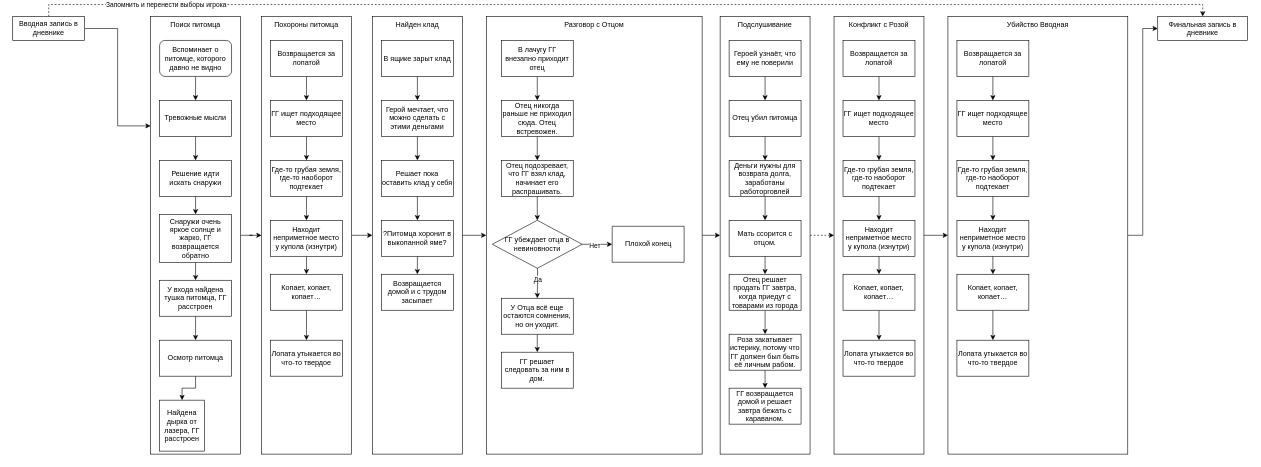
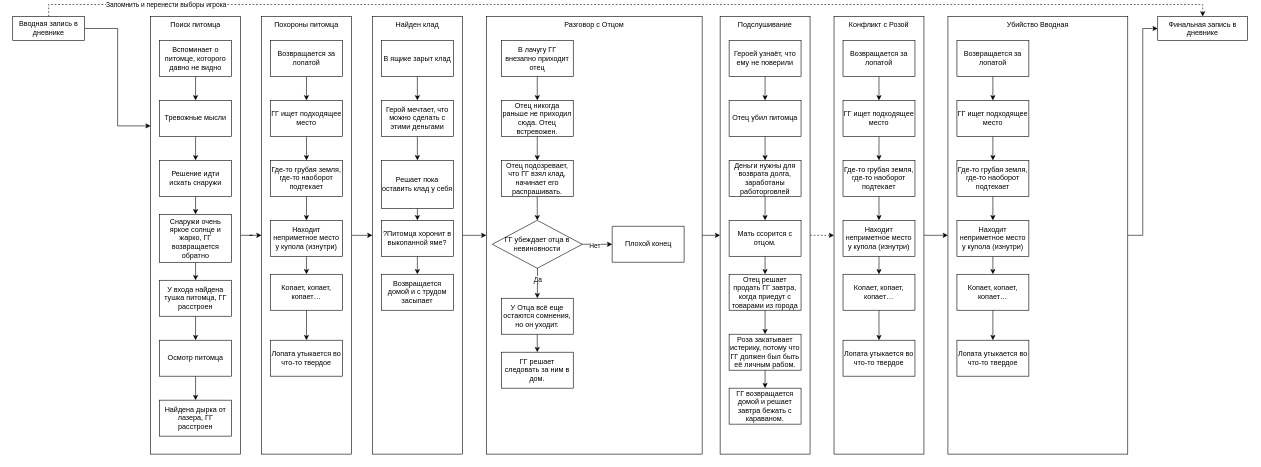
  <mxCell id="0" />
  <mxCell id="1" parent="0" />
  <mxCell id="2" style="edgeStyle=orthogonalEdgeStyle;rounded=0;orthogonalLoop=1;jettySize=auto;html=1;exitX=1;exitY=0.5;exitDx=0;exitDy=0;entryX=0;entryY=0.5;entryDx=0;entryDy=0;" edge="1" parent="1" source="3" target="35"><mxGeometry relative="1" as="geometry" /></mxCell>
  <mxCell id="3" value="Похороны питомца" style="rounded=0;whiteSpace=wrap;html=1;verticalAlign=top;" vertex="1" parent="1"><mxGeometry x="435" y="20" width="150" height="730" as="geometry" /></mxCell>
  <mxCell id="4" style="edgeStyle=orthogonalEdgeStyle;rounded=0;orthogonalLoop=1;jettySize=auto;html=1;entryX=0;entryY=0.5;entryDx=0;entryDy=0;" edge="1" parent="1" source="5" target="3"><mxGeometry relative="1" as="geometry" /></mxCell>
  <mxCell id="5" value="Поиск питомца" style="rounded=0;whiteSpace=wrap;html=1;verticalAlign=top;" vertex="1" parent="1"><mxGeometry x="250" y="20" width="150" height="730" as="geometry" /></mxCell>
  <mxCell id="6" style="edgeStyle=orthogonalEdgeStyle;rounded=0;orthogonalLoop=1;jettySize=auto;html=1;exitX=1;exitY=0.5;exitDx=0;exitDy=0;entryX=0;entryY=0.25;entryDx=0;entryDy=0;" edge="1" parent="1" source="9" target="5"><mxGeometry relative="1" as="geometry" /></mxCell>
  <mxCell id="7" style="edgeStyle=orthogonalEdgeStyle;rounded=0;orthogonalLoop=1;jettySize=auto;html=1;entryX=0.5;entryY=0;entryDx=0;entryDy=0;exitX=0.5;exitY=0;exitDx=0;exitDy=0;dashed=1;" edge="1" parent="1" source="9" target="98"><mxGeometry relative="1" as="geometry" /></mxCell>
  <mxCell id="8" value="Запомнить и перенести выборы игрока" style="edgeLabel;html=1;align=center;verticalAlign=middle;resizable=0;points=[];" vertex="1" connectable="0" parent="7"><mxGeometry x="-0.573" y="-2" relative="1" as="geometry"><mxPoint x="-205" y="-2" as="offset" /></mxGeometry></mxCell>
  <mxCell id="9" value="Вводная запись в дневнике" style="rounded=0;whiteSpace=wrap;html=1;" vertex="1" parent="1"><mxGeometry x="20" y="20" width="120" height="40" as="geometry" /></mxCell>
  <mxCell id="10" style="edgeStyle=orthogonalEdgeStyle;rounded=0;orthogonalLoop=1;jettySize=auto;html=1;exitX=0.5;exitY=1;exitDx=0;exitDy=0;entryX=0.5;entryY=0;entryDx=0;entryDy=0;" edge="1" parent="1" source="11" target="13"><mxGeometry relative="1" as="geometry" /></mxCell>
- <mxCell id="11" value="Вспоминает о питомце, которого давно не видно" style="whiteSpace=wrap;html=1;rounded=1;" vertex="1" parent="1"><mxGeometry x="265" y="60" width="120" height="60" as="geometry" /></mxCell>
+ <mxCell id="11" value="Вспоминает о питомце, которого давно не видно" style="rounded=0;whiteSpace=wrap;html=1;" vertex="1" parent="1"><mxGeometry x="265" y="60" width="120" height="60" as="geometry" /></mxCell>
  <mxCell id="12" style="edgeStyle=orthogonalEdgeStyle;rounded=0;orthogonalLoop=1;jettySize=auto;html=1;exitX=0.5;exitY=1;exitDx=0;exitDy=0;entryX=0.5;entryY=0;entryDx=0;entryDy=0;" edge="1" parent="1" source="13" target="15"><mxGeometry relative="1" as="geometry" /></mxCell>
  <mxCell id="13" value="Тревожные мысли" style="rounded=0;whiteSpace=wrap;html=1;" vertex="1" parent="1"><mxGeometry x="265" y="160" width="120" height="60" as="geometry" /></mxCell>
  <mxCell id="14" style="edgeStyle=orthogonalEdgeStyle;rounded=0;orthogonalLoop=1;jettySize=auto;html=1;exitX=0.5;exitY=1;exitDx=0;exitDy=0;entryX=0.5;entryY=0;entryDx=0;entryDy=0;" edge="1" parent="1" source="15" target="17"><mxGeometry relative="1" as="geometry" /></mxCell>
  <mxCell id="15" value="Решение идти искать снаружи" style="rounded=0;whiteSpace=wrap;html=1;" vertex="1" parent="1"><mxGeometry x="265" y="260" width="120" height="60" as="geometry" /></mxCell>
  <mxCell id="16" style="edgeStyle=orthogonalEdgeStyle;rounded=0;orthogonalLoop=1;jettySize=auto;html=1;exitX=0.5;exitY=1;exitDx=0;exitDy=0;entryX=0.5;entryY=0;entryDx=0;entryDy=0;" edge="1" parent="1" source="17" target="19"><mxGeometry relative="1" as="geometry" /></mxCell>
  <mxCell id="17" value="Снаружи очень яркое солнце и жарко, ГГ возвращается обратно" style="rounded=0;whiteSpace=wrap;html=1;" vertex="1" parent="1"><mxGeometry x="265" y="350" width="120" height="80" as="geometry" /></mxCell>
  <mxCell id="18" style="edgeStyle=orthogonalEdgeStyle;rounded=0;orthogonalLoop=1;jettySize=auto;html=1;exitX=0.5;exitY=1;exitDx=0;exitDy=0;entryX=0.5;entryY=0;entryDx=0;entryDy=0;" edge="1" parent="1" source="19" target="21"><mxGeometry relative="1" as="geometry" /></mxCell>
  <mxCell id="19" value="У входа найдена тушка питомца, ГГ расстроен" style="rounded=0;whiteSpace=wrap;html=1;" vertex="1" parent="1"><mxGeometry x="265" y="460" width="120" height="60" as="geometry" /></mxCell>
  <mxCell id="20" style="edgeStyle=orthogonalEdgeStyle;rounded=0;orthogonalLoop=1;jettySize=auto;html=1;exitX=0.5;exitY=1;exitDx=0;exitDy=0;entryX=0.5;entryY=0;entryDx=0;entryDy=0;" edge="1" parent="1" source="21" target="24"><mxGeometry relative="1" as="geometry" /></mxCell>
  <mxCell id="21" value="Осмотр питомца" style="rounded=0;whiteSpace=wrap;html=1;" vertex="1" parent="1"><mxGeometry x="265" y="560" width="120" height="60" as="geometry" /></mxCell>
  <mxCell id="22" style="edgeStyle=orthogonalEdgeStyle;rounded=0;orthogonalLoop=1;jettySize=auto;html=1;exitX=0.5;exitY=1;exitDx=0;exitDy=0;" edge="1" parent="1" source="23" target="26"><mxGeometry relative="1" as="geometry" /></mxCell>
  <mxCell id="23" value="ГГ ищет подходящее место" style="rounded=0;whiteSpace=wrap;html=1;" vertex="1" parent="1"><mxGeometry x="450" y="160" width="120" height="60" as="geometry" /></mxCell>
- <mxCell id="24" value="Найдена дырка от лазера, ГГ расстроен" style="rounded=0;whiteSpace=wrap;html=1;" vertex="1" parent="1"><mxGeometry x="265" y="660" width="75" height="85" as="geometry" /></mxCell>
+ <mxCell id="24" value="Найдена дырка от лазера, ГГ расстроен" style="rounded=0;whiteSpace=wrap;html=1;" vertex="1" parent="1"><mxGeometry x="265" y="660" width="120" height="60" as="geometry" /></mxCell>
  <mxCell id="25" style="edgeStyle=orthogonalEdgeStyle;rounded=0;orthogonalLoop=1;jettySize=auto;html=1;exitX=0.5;exitY=1;exitDx=0;exitDy=0;entryX=0.5;entryY=0;entryDx=0;entryDy=0;" edge="1" parent="1" source="26" target="28"><mxGeometry relative="1" as="geometry" /></mxCell>
  <mxCell id="26" value="Где-то грубая земля, где-то наоборот подтекает" style="rounded=0;whiteSpace=wrap;html=1;" vertex="1" parent="1"><mxGeometry x="450" y="260" width="120" height="60" as="geometry" /></mxCell>
  <mxCell id="27" style="edgeStyle=orthogonalEdgeStyle;rounded=0;orthogonalLoop=1;jettySize=auto;html=1;exitX=0.5;exitY=1;exitDx=0;exitDy=0;entryX=0.5;entryY=0;entryDx=0;entryDy=0;" edge="1" parent="1" source="28" target="30"><mxGeometry relative="1" as="geometry" /></mxCell>
  <mxCell id="28" value="Находит неприметное место у купола (изнутри)" style="rounded=0;whiteSpace=wrap;html=1;" vertex="1" parent="1"><mxGeometry x="450" y="360" width="120" height="60" as="geometry" /></mxCell>
  <mxCell id="29" style="edgeStyle=orthogonalEdgeStyle;rounded=0;orthogonalLoop=1;jettySize=auto;html=1;exitX=0.5;exitY=1;exitDx=0;exitDy=0;entryX=0.5;entryY=0;entryDx=0;entryDy=0;" edge="1" parent="1" source="30" target="31"><mxGeometry relative="1" as="geometry" /></mxCell>
  <mxCell id="30" value="Копает, копает, копает…" style="rounded=0;whiteSpace=wrap;html=1;" vertex="1" parent="1"><mxGeometry x="450" y="450" width="120" height="60" as="geometry" /></mxCell>
  <mxCell id="31" value="Лопата утыкается во что-то твердое" style="rounded=0;whiteSpace=wrap;html=1;" vertex="1" parent="1"><mxGeometry x="450" y="560" width="120" height="60" as="geometry" /></mxCell>
  <mxCell id="32" style="edgeStyle=orthogonalEdgeStyle;rounded=0;orthogonalLoop=1;jettySize=auto;html=1;exitX=0.5;exitY=1;exitDx=0;exitDy=0;entryX=0.5;entryY=0;entryDx=0;entryDy=0;" edge="1" parent="1" source="33" target="23"><mxGeometry relative="1" as="geometry" /></mxCell>
  <mxCell id="33" value="Возвращается за лопатой" style="rounded=0;whiteSpace=wrap;html=1;" vertex="1" parent="1"><mxGeometry x="450" y="60" width="120" height="60" as="geometry" /></mxCell>
  <mxCell id="34" style="edgeStyle=orthogonalEdgeStyle;rounded=0;orthogonalLoop=1;jettySize=auto;html=1;exitX=1;exitY=0.5;exitDx=0;exitDy=0;entryX=0;entryY=0.5;entryDx=0;entryDy=0;" edge="1" parent="1" source="35" target="46"><mxGeometry relative="1" as="geometry" /></mxCell>
  <mxCell id="35" value="Найден клад" style="rounded=0;whiteSpace=wrap;html=1;verticalAlign=top;" vertex="1" parent="1"><mxGeometry x="620" y="20" width="150" height="730" as="geometry" /></mxCell>
  <mxCell id="36" style="edgeStyle=orthogonalEdgeStyle;rounded=0;orthogonalLoop=1;jettySize=auto;html=1;exitX=0.5;exitY=1;exitDx=0;exitDy=0;" edge="1" parent="1" source="37" target="39"><mxGeometry relative="1" as="geometry" /></mxCell>
  <mxCell id="37" value="Герой мечтает, что можно сделать с этими деньгами" style="rounded=0;whiteSpace=wrap;html=1;" vertex="1" parent="1"><mxGeometry x="635" y="160" width="120" height="60" as="geometry" /></mxCell>
  <mxCell id="38" style="edgeStyle=orthogonalEdgeStyle;rounded=0;orthogonalLoop=1;jettySize=auto;html=1;exitX=0.5;exitY=1;exitDx=0;exitDy=0;entryX=0.5;entryY=0;entryDx=0;entryDy=0;" edge="1" parent="1" source="39" target="41"><mxGeometry relative="1" as="geometry" /></mxCell>
- <mxCell id="39" value="Решает пока оставить клад у себя" style="rounded=0;whiteSpace=wrap;html=1;" vertex="1" parent="1"><mxGeometry x="635" y="260" width="120" height="60" as="geometry" /></mxCell>
+ <mxCell id="39" value="Решает пока оставить клад у себя" style="rounded=0;whiteSpace=wrap;html=1;" vertex="1" parent="1"><mxGeometry x="635" y="260" width="120" height="80" as="geometry" /></mxCell>
  <mxCell id="40" style="edgeStyle=orthogonalEdgeStyle;rounded=0;orthogonalLoop=1;jettySize=auto;html=1;exitX=0.5;exitY=1;exitDx=0;exitDy=0;entryX=0.5;entryY=0;entryDx=0;entryDy=0;" edge="1" parent="1" source="41" target="42"><mxGeometry relative="1" as="geometry" /></mxCell>
  <mxCell id="41" value="?Питомца хоронит в выкопанной яме?" style="rounded=0;whiteSpace=wrap;html=1;" vertex="1" parent="1"><mxGeometry x="635" y="360" width="120" height="60" as="geometry" /></mxCell>
  <mxCell id="42" value="Возвращается домой и с трудом засыпает" style="rounded=0;whiteSpace=wrap;html=1;" vertex="1" parent="1"><mxGeometry x="635" y="450" width="120" height="60" as="geometry" /></mxCell>
  <mxCell id="43" style="edgeStyle=orthogonalEdgeStyle;rounded=0;orthogonalLoop=1;jettySize=auto;html=1;exitX=0.5;exitY=1;exitDx=0;exitDy=0;entryX=0.5;entryY=0;entryDx=0;entryDy=0;" edge="1" parent="1" source="44" target="37"><mxGeometry relative="1" as="geometry" /></mxCell>
  <mxCell id="44" value="В ящике зарыт клад" style="rounded=0;whiteSpace=wrap;html=1;" vertex="1" parent="1"><mxGeometry x="635" y="60" width="120" height="60" as="geometry" /></mxCell>
  <mxCell id="45" style="edgeStyle=orthogonalEdgeStyle;rounded=0;orthogonalLoop=1;jettySize=auto;html=1;exitX=1;exitY=0.5;exitDx=0;exitDy=0;entryX=0;entryY=0.5;entryDx=0;entryDy=0;" edge="1" parent="1" source="46" target="59"><mxGeometry relative="1" as="geometry" /></mxCell>
  <mxCell id="46" value="Разговор с Отцом" style="rounded=0;whiteSpace=wrap;html=1;verticalAlign=top;" vertex="1" parent="1"><mxGeometry x="810" y="20" width="360" height="730" as="geometry" /></mxCell>
  <mxCell id="47" style="edgeStyle=orthogonalEdgeStyle;rounded=0;orthogonalLoop=1;jettySize=auto;html=1;exitX=0.5;exitY=1;exitDx=0;exitDy=0;" edge="1" parent="1" source="48" target="50"><mxGeometry relative="1" as="geometry" /></mxCell>
  <mxCell id="48" value="Отец никогда раньше не приходил сюда. Отец встревожен." style="rounded=0;whiteSpace=wrap;html=1;" vertex="1" parent="1"><mxGeometry x="835" y="160" width="120" height="60" as="geometry" /></mxCell>
  <mxCell id="49" style="edgeStyle=orthogonalEdgeStyle;rounded=0;orthogonalLoop=1;jettySize=auto;html=1;exitX=0.5;exitY=1;exitDx=0;exitDy=0;entryX=0.5;entryY=0;entryDx=0;entryDy=0;" edge="1" parent="1" source="50"><mxGeometry relative="1" as="geometry"><mxPoint x="895" y="360" as="targetPoint" /></mxGeometry></mxCell>
  <mxCell id="50" value="Отец подозревает, что ГГ взял клад, начинает его распрашивать." style="rounded=0;whiteSpace=wrap;html=1;" vertex="1" parent="1"><mxGeometry x="835" y="260" width="120" height="60" as="geometry" /></mxCell>
  <mxCell id="51" style="edgeStyle=orthogonalEdgeStyle;rounded=0;orthogonalLoop=1;jettySize=auto;html=1;exitX=0.5;exitY=1;exitDx=0;exitDy=0;entryX=0.5;entryY=0;entryDx=0;entryDy=0;" edge="1" parent="1" target="54"><mxGeometry relative="1" as="geometry"><mxPoint x="895" y="420" as="sourcePoint" /></mxGeometry></mxCell>
  <mxCell id="52" value="Да" style="edgeLabel;html=1;align=center;verticalAlign=middle;resizable=0;points=[];" vertex="1" connectable="0" parent="51"><mxGeometry x="0.114" relative="1" as="geometry"><mxPoint as="offset" /></mxGeometry></mxCell>
  <mxCell id="53" style="edgeStyle=orthogonalEdgeStyle;rounded=0;orthogonalLoop=1;jettySize=auto;html=1;exitX=0.5;exitY=1;exitDx=0;exitDy=0;entryX=0.5;entryY=0;entryDx=0;entryDy=0;" edge="1" parent="1" source="54" target="55"><mxGeometry relative="1" as="geometry" /></mxCell>
  <mxCell id="54" value="У Отца всё еще остаются сомнения, но он уходит." style="rounded=0;whiteSpace=wrap;html=1;" vertex="1" parent="1"><mxGeometry x="835" y="490" width="120" height="60" as="geometry" /></mxCell>
  <mxCell id="55" value="ГГ решает следовать за ним в дом." style="rounded=0;whiteSpace=wrap;html=1;" vertex="1" parent="1"><mxGeometry x="835" y="580" width="120" height="60" as="geometry" /></mxCell>
  <mxCell id="56" style="edgeStyle=orthogonalEdgeStyle;rounded=0;orthogonalLoop=1;jettySize=auto;html=1;exitX=0.5;exitY=1;exitDx=0;exitDy=0;entryX=0.5;entryY=0;entryDx=0;entryDy=0;" edge="1" parent="1" source="57" target="48"><mxGeometry relative="1" as="geometry" /></mxCell>
  <mxCell id="57" value="В лачугу ГГ внезапно приходит отец" style="rounded=0;whiteSpace=wrap;html=1;" vertex="1" parent="1"><mxGeometry x="835" y="60" width="120" height="60" as="geometry" /></mxCell>
  <mxCell id="58" style="edgeStyle=orthogonalEdgeStyle;rounded=0;orthogonalLoop=1;jettySize=auto;html=1;exitX=1;exitY=0.5;exitDx=0;exitDy=0;entryX=0;entryY=0.5;entryDx=0;entryDy=0;dashed=1;" edge="1" parent="1" source="59" target="73"><mxGeometry relative="1" as="geometry" /></mxCell>
  <mxCell id="59" value="Подслушивание" style="rounded=0;whiteSpace=wrap;html=1;verticalAlign=top;" vertex="1" parent="1"><mxGeometry x="1200" y="20" width="150" height="730" as="geometry" /></mxCell>
  <mxCell id="60" style="edgeStyle=orthogonalEdgeStyle;rounded=0;orthogonalLoop=1;jettySize=auto;html=1;exitX=0.5;exitY=1;exitDx=0;exitDy=0;" edge="1" parent="1" source="61" target="63"><mxGeometry relative="1" as="geometry" /></mxCell>
  <mxCell id="61" value="Отец убил питомца" style="rounded=0;whiteSpace=wrap;html=1;" vertex="1" parent="1"><mxGeometry x="1215" y="160" width="120" height="60" as="geometry" /></mxCell>
  <mxCell id="62" style="edgeStyle=orthogonalEdgeStyle;rounded=0;orthogonalLoop=1;jettySize=auto;html=1;exitX=0.5;exitY=1;exitDx=0;exitDy=0;entryX=0.5;entryY=0;entryDx=0;entryDy=0;" edge="1" parent="1" source="63" target="65"><mxGeometry relative="1" as="geometry" /></mxCell>
  <mxCell id="63" value="Деньги нужны для возврата долга, заработаны работорговлей" style="rounded=0;whiteSpace=wrap;html=1;" vertex="1" parent="1"><mxGeometry x="1215" y="260" width="120" height="60" as="geometry" /></mxCell>
  <mxCell id="64" style="edgeStyle=orthogonalEdgeStyle;rounded=0;orthogonalLoop=1;jettySize=auto;html=1;exitX=0.5;exitY=1;exitDx=0;exitDy=0;entryX=0.5;entryY=0;entryDx=0;entryDy=0;" edge="1" parent="1" source="65" target="67"><mxGeometry relative="1" as="geometry" /></mxCell>
  <mxCell id="65" value="Мать ссорится с отцом." style="rounded=0;whiteSpace=wrap;html=1;" vertex="1" parent="1"><mxGeometry x="1215" y="360" width="120" height="60" as="geometry" /></mxCell>
  <mxCell id="66" style="edgeStyle=orthogonalEdgeStyle;rounded=0;orthogonalLoop=1;jettySize=auto;html=1;exitX=0.5;exitY=1;exitDx=0;exitDy=0;entryX=0.5;entryY=0;entryDx=0;entryDy=0;" edge="1" parent="1" source="67" target="69"><mxGeometry relative="1" as="geometry" /></mxCell>
  <mxCell id="67" value="Отец решает продать ГГ завтра, когда приедут с товарами из города" style="rounded=0;whiteSpace=wrap;html=1;" vertex="1" parent="1"><mxGeometry x="1215" y="450" width="120" height="60" as="geometry" /></mxCell>
  <mxCell id="68" style="edgeStyle=orthogonalEdgeStyle;rounded=0;orthogonalLoop=1;jettySize=auto;html=1;exitX=0.5;exitY=1;exitDx=0;exitDy=0;entryX=0.5;entryY=0;entryDx=0;entryDy=0;" edge="1" parent="1" source="69" target="100"><mxGeometry relative="1" as="geometry" /></mxCell>
  <mxCell id="69" value="Роза закатывает истерику, потому что ГГ должен был быть её личным рабом." style="rounded=0;whiteSpace=wrap;html=1;" vertex="1" parent="1"><mxGeometry x="1215" y="550" width="120" height="60" as="geometry" /></mxCell>
  <mxCell id="70" style="edgeStyle=orthogonalEdgeStyle;rounded=0;orthogonalLoop=1;jettySize=auto;html=1;exitX=0.5;exitY=1;exitDx=0;exitDy=0;entryX=0.5;entryY=0;entryDx=0;entryDy=0;" edge="1" parent="1" source="71" target="61"><mxGeometry relative="1" as="geometry" /></mxCell>
  <mxCell id="71" value="Героей узнаёт, что ему не поверили" style="rounded=0;whiteSpace=wrap;html=1;" vertex="1" parent="1"><mxGeometry x="1215" y="60" width="120" height="60" as="geometry" /></mxCell>
  <mxCell id="72" style="edgeStyle=orthogonalEdgeStyle;rounded=0;orthogonalLoop=1;jettySize=auto;html=1;exitX=1;exitY=0.5;exitDx=0;exitDy=0;entryX=0;entryY=0.5;entryDx=0;entryDy=0;" edge="1" parent="1" source="73" target="86"><mxGeometry relative="1" as="geometry" /></mxCell>
  <mxCell id="73" value="Конфликт с Розой" style="rounded=0;whiteSpace=wrap;html=1;verticalAlign=top;" vertex="1" parent="1"><mxGeometry x="1390" y="20" width="150" height="730" as="geometry" /></mxCell>
  <mxCell id="74" style="edgeStyle=orthogonalEdgeStyle;rounded=0;orthogonalLoop=1;jettySize=auto;html=1;exitX=0.5;exitY=1;exitDx=0;exitDy=0;" edge="1" parent="1" source="75" target="77"><mxGeometry relative="1" as="geometry" /></mxCell>
  <mxCell id="75" value="ГГ ищет подходящее место" style="rounded=0;whiteSpace=wrap;html=1;" vertex="1" parent="1"><mxGeometry x="1405" y="160" width="120" height="60" as="geometry" /></mxCell>
  <mxCell id="76" style="edgeStyle=orthogonalEdgeStyle;rounded=0;orthogonalLoop=1;jettySize=auto;html=1;exitX=0.5;exitY=1;exitDx=0;exitDy=0;entryX=0.5;entryY=0;entryDx=0;entryDy=0;" edge="1" parent="1" source="77" target="79"><mxGeometry relative="1" as="geometry" /></mxCell>
  <mxCell id="77" value="Где-то грубая земля, где-то наоборот подтекает" style="rounded=0;whiteSpace=wrap;html=1;" vertex="1" parent="1"><mxGeometry x="1405" y="260" width="120" height="60" as="geometry" /></mxCell>
  <mxCell id="78" style="edgeStyle=orthogonalEdgeStyle;rounded=0;orthogonalLoop=1;jettySize=auto;html=1;exitX=0.5;exitY=1;exitDx=0;exitDy=0;entryX=0.5;entryY=0;entryDx=0;entryDy=0;" edge="1" parent="1" source="79" target="81"><mxGeometry relative="1" as="geometry" /></mxCell>
  <mxCell id="79" value="Находит неприметное место у купола (изнутри)" style="rounded=0;whiteSpace=wrap;html=1;" vertex="1" parent="1"><mxGeometry x="1405" y="360" width="120" height="60" as="geometry" /></mxCell>
  <mxCell id="80" style="edgeStyle=orthogonalEdgeStyle;rounded=0;orthogonalLoop=1;jettySize=auto;html=1;exitX=0.5;exitY=1;exitDx=0;exitDy=0;entryX=0.5;entryY=0;entryDx=0;entryDy=0;" edge="1" parent="1" source="81" target="82"><mxGeometry relative="1" as="geometry" /></mxCell>
  <mxCell id="81" value="Копает, копает, копает…" style="rounded=0;whiteSpace=wrap;html=1;" vertex="1" parent="1"><mxGeometry x="1405" y="450" width="120" height="60" as="geometry" /></mxCell>
  <mxCell id="82" value="Лопата утыкается во что-то твердое" style="rounded=0;whiteSpace=wrap;html=1;" vertex="1" parent="1"><mxGeometry x="1405" y="560" width="120" height="60" as="geometry" /></mxCell>
  <mxCell id="83" style="edgeStyle=orthogonalEdgeStyle;rounded=0;orthogonalLoop=1;jettySize=auto;html=1;exitX=0.5;exitY=1;exitDx=0;exitDy=0;entryX=0.5;entryY=0;entryDx=0;entryDy=0;" edge="1" parent="1" source="84" target="75"><mxGeometry relative="1" as="geometry" /></mxCell>
  <mxCell id="84" value="Возвращается за лопатой" style="rounded=0;whiteSpace=wrap;html=1;" vertex="1" parent="1"><mxGeometry x="1405" y="60" width="120" height="60" as="geometry" /></mxCell>
  <mxCell id="85" style="edgeStyle=orthogonalEdgeStyle;rounded=0;orthogonalLoop=1;jettySize=auto;html=1;entryX=0;entryY=0.5;entryDx=0;entryDy=0;" edge="1" parent="1" source="86" target="98"><mxGeometry relative="1" as="geometry" /></mxCell>
  <mxCell id="86" value="Убийство Вводная" style="rounded=0;whiteSpace=wrap;html=1;verticalAlign=top;" vertex="1" parent="1"><mxGeometry x="1580" y="20" width="300" height="730" as="geometry" /></mxCell>
  <mxCell id="87" style="edgeStyle=orthogonalEdgeStyle;rounded=0;orthogonalLoop=1;jettySize=auto;html=1;exitX=0.5;exitY=1;exitDx=0;exitDy=0;" edge="1" parent="1" source="88" target="90"><mxGeometry relative="1" as="geometry" /></mxCell>
  <mxCell id="88" value="ГГ ищет подходящее место" style="rounded=0;whiteSpace=wrap;html=1;" vertex="1" parent="1"><mxGeometry x="1595" y="160" width="120" height="60" as="geometry" /></mxCell>
  <mxCell id="89" style="edgeStyle=orthogonalEdgeStyle;rounded=0;orthogonalLoop=1;jettySize=auto;html=1;exitX=0.5;exitY=1;exitDx=0;exitDy=0;entryX=0.5;entryY=0;entryDx=0;entryDy=0;" edge="1" parent="1" source="90" target="92"><mxGeometry relative="1" as="geometry" /></mxCell>
  <mxCell id="90" value="Где-то грубая земля, где-то наоборот подтекает" style="rounded=0;whiteSpace=wrap;html=1;" vertex="1" parent="1"><mxGeometry x="1595" y="260" width="120" height="60" as="geometry" /></mxCell>
  <mxCell id="91" style="edgeStyle=orthogonalEdgeStyle;rounded=0;orthogonalLoop=1;jettySize=auto;html=1;exitX=0.5;exitY=1;exitDx=0;exitDy=0;entryX=0.5;entryY=0;entryDx=0;entryDy=0;" edge="1" parent="1" source="92" target="94"><mxGeometry relative="1" as="geometry" /></mxCell>
  <mxCell id="92" value="Находит неприметное место у купола (изнутри)" style="rounded=0;whiteSpace=wrap;html=1;" vertex="1" parent="1"><mxGeometry x="1595" y="360" width="120" height="60" as="geometry" /></mxCell>
  <mxCell id="93" style="edgeStyle=orthogonalEdgeStyle;rounded=0;orthogonalLoop=1;jettySize=auto;html=1;exitX=0.5;exitY=1;exitDx=0;exitDy=0;entryX=0.5;entryY=0;entryDx=0;entryDy=0;" edge="1" parent="1" source="94" target="95"><mxGeometry relative="1" as="geometry" /></mxCell>
  <mxCell id="94" value="Копает, копает, копает…" style="rounded=0;whiteSpace=wrap;html=1;" vertex="1" parent="1"><mxGeometry x="1595" y="450" width="120" height="60" as="geometry" /></mxCell>
  <mxCell id="95" value="Лопата утыкается во что-то твердое" style="rounded=0;whiteSpace=wrap;html=1;" vertex="1" parent="1"><mxGeometry x="1595" y="560" width="120" height="60" as="geometry" /></mxCell>
  <mxCell id="96" style="edgeStyle=orthogonalEdgeStyle;rounded=0;orthogonalLoop=1;jettySize=auto;html=1;exitX=0.5;exitY=1;exitDx=0;exitDy=0;entryX=0.5;entryY=0;entryDx=0;entryDy=0;" edge="1" parent="1" source="97" target="88"><mxGeometry relative="1" as="geometry" /></mxCell>
  <mxCell id="97" value="Возвращается за лопатой" style="rounded=0;whiteSpace=wrap;html=1;" vertex="1" parent="1"><mxGeometry x="1595" y="60" width="120" height="60" as="geometry" /></mxCell>
  <mxCell id="98" value="Финальная запись в дневнике" style="rounded=0;whiteSpace=wrap;html=1;verticalAlign=top;" vertex="1" parent="1"><mxGeometry x="1930" y="20" width="150" height="40" as="geometry" /></mxCell>
  <mxCell id="99" value="Плохой конец" style="verticalLabelPosition=middle;verticalAlign=middle;html=1;shape=mxgraph.basic.rect;fillColor2=none;strokeWidth=1;size=20;indent=5;labelPosition=center;align=center;" vertex="1" parent="1"><mxGeometry x="1020" y="370" width="120" height="60" as="geometry" /></mxCell>
  <mxCell id="100" value="ГГ возвращается домой и решает завтра бежать с караваном." style="rounded=0;whiteSpace=wrap;html=1;" vertex="1" parent="1"><mxGeometry x="1215" y="640" width="120" height="60" as="geometry" /></mxCell>
  <mxCell id="101" style="edgeStyle=orthogonalEdgeStyle;rounded=0;orthogonalLoop=1;jettySize=auto;html=1;" edge="1" parent="1" source="104" target="99"><mxGeometry relative="1" as="geometry" /></mxCell>
  <mxCell id="102" value="Нет" style="edgeLabel;html=1;align=center;verticalAlign=middle;resizable=0;points=[];" vertex="1" connectable="0" parent="101"><mxGeometry x="-0.929" y="-2" relative="1" as="geometry"><mxPoint x="18.33" as="offset" /></mxGeometry></mxCell>
  <mxCell id="103" value="&lt;br&gt;" style="edgeLabel;html=1;align=center;verticalAlign=middle;resizable=0;points=[];" vertex="1" connectable="0" parent="101"><mxGeometry x="0.761" y="1" relative="1" as="geometry"><mxPoint as="offset" /></mxGeometry></mxCell>
  <mxCell id="104" value="ГГ убеждает отца в невиновности" style="rhombus;whiteSpace=wrap;html=1;" vertex="1" parent="1"><mxGeometry x="820" y="360" width="150" height="80" as="geometry" /></mxCell>
